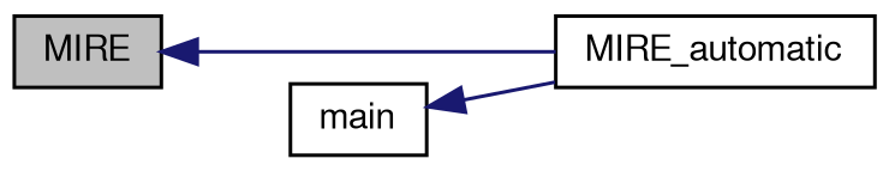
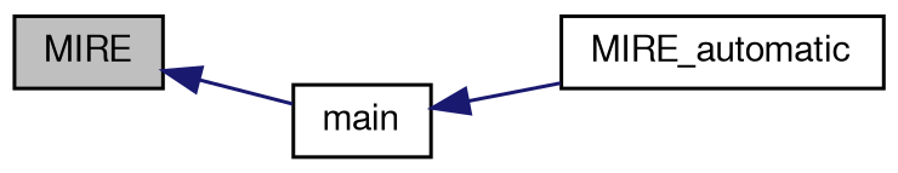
  digraph {
    rankdir=LR
    node [color=black fillcolor=white fontname=FreeSans fontsize=10 shape=record style=filled]
    edge [color=midnightblue dir=back fontname=FreeSans fontsize=10 labelfontname=FreeSans labelfontsize=10 style=solid]
    n1 [fillcolor=grey75 fontcolor=black height=0.2 label=MIRE width=0.4]
    n2 [height=0.2 label=MIRE_automatic width=0.4]
    n3 [height=0.2 label=main width=0.4]
-   n1 -> n2
+   n1 -> n3
    n3 -> n2
  }
